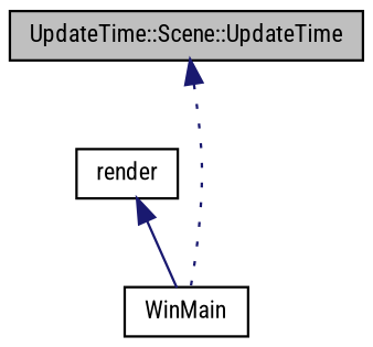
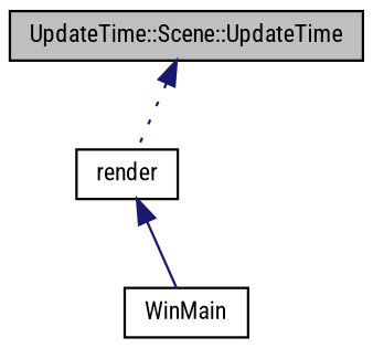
  digraph {
    fontname="Roboto Condensed"
    rankdir=TB
    node [color=black fillcolor=white fontname="Roboto Condensed" fontsize=10 shape=record style=filled]
    edge [color=midnightblue dir=back fontname="Roboto Condensed" fontsize=10 labelfontname=Helvetica labelfontsize=10]
    n1 [fillcolor=grey75 fontcolor=black height=0.2 label="UpdateTime::Scene::UpdateTime" width=0.4]
    n2 [height=0.2 label=render width=0.4]
    n3 [height=0.2 label=WinMain width=0.4]
-   n1 -> n3 [style=dotted]
+   n1 -> n2 [style=dotted]
    n2 -> n3 [style=solid]
  }
